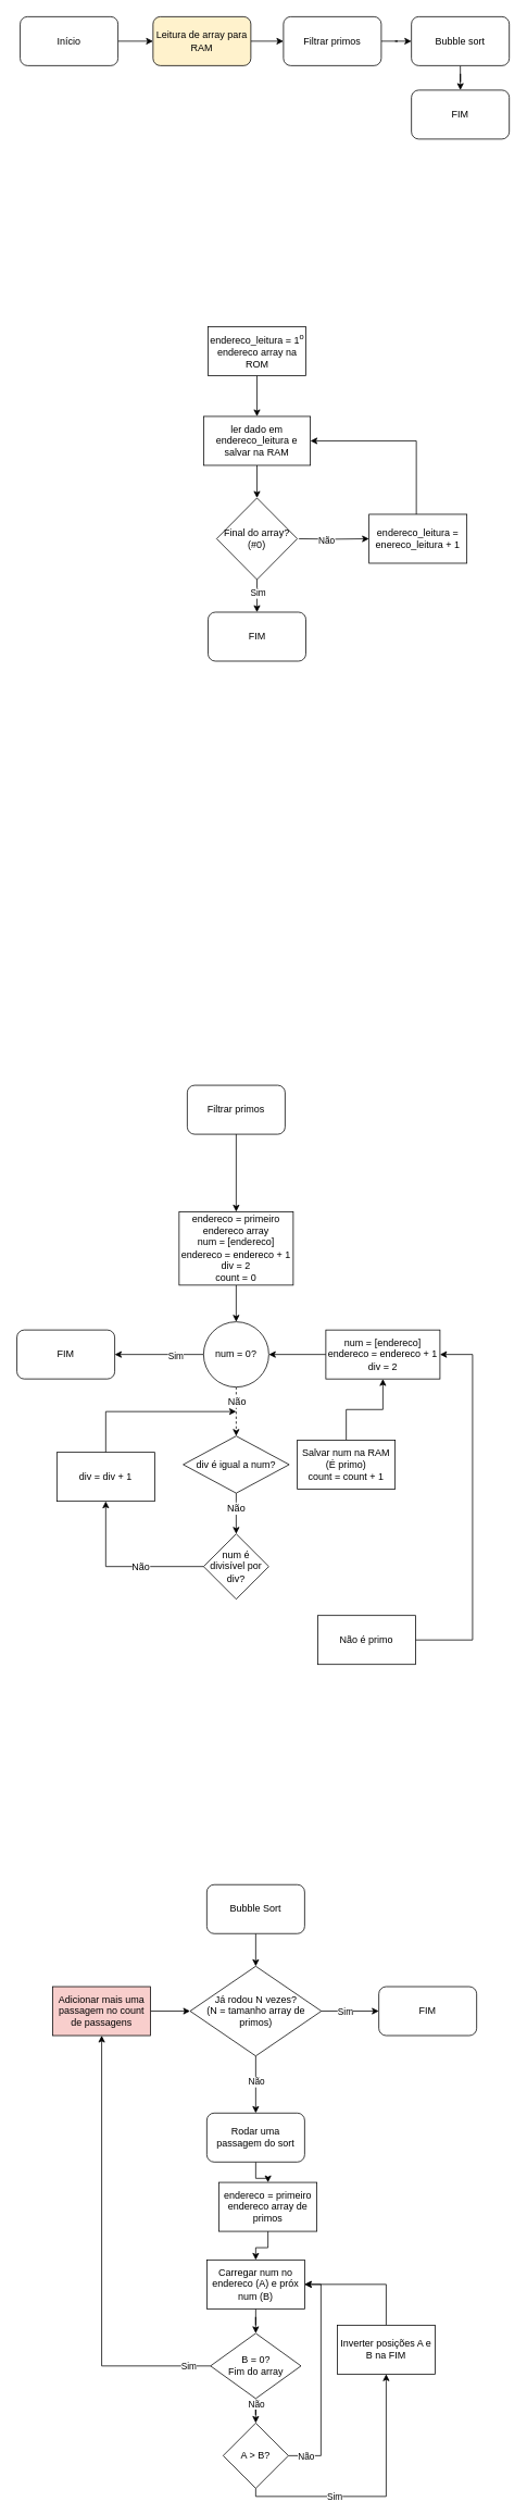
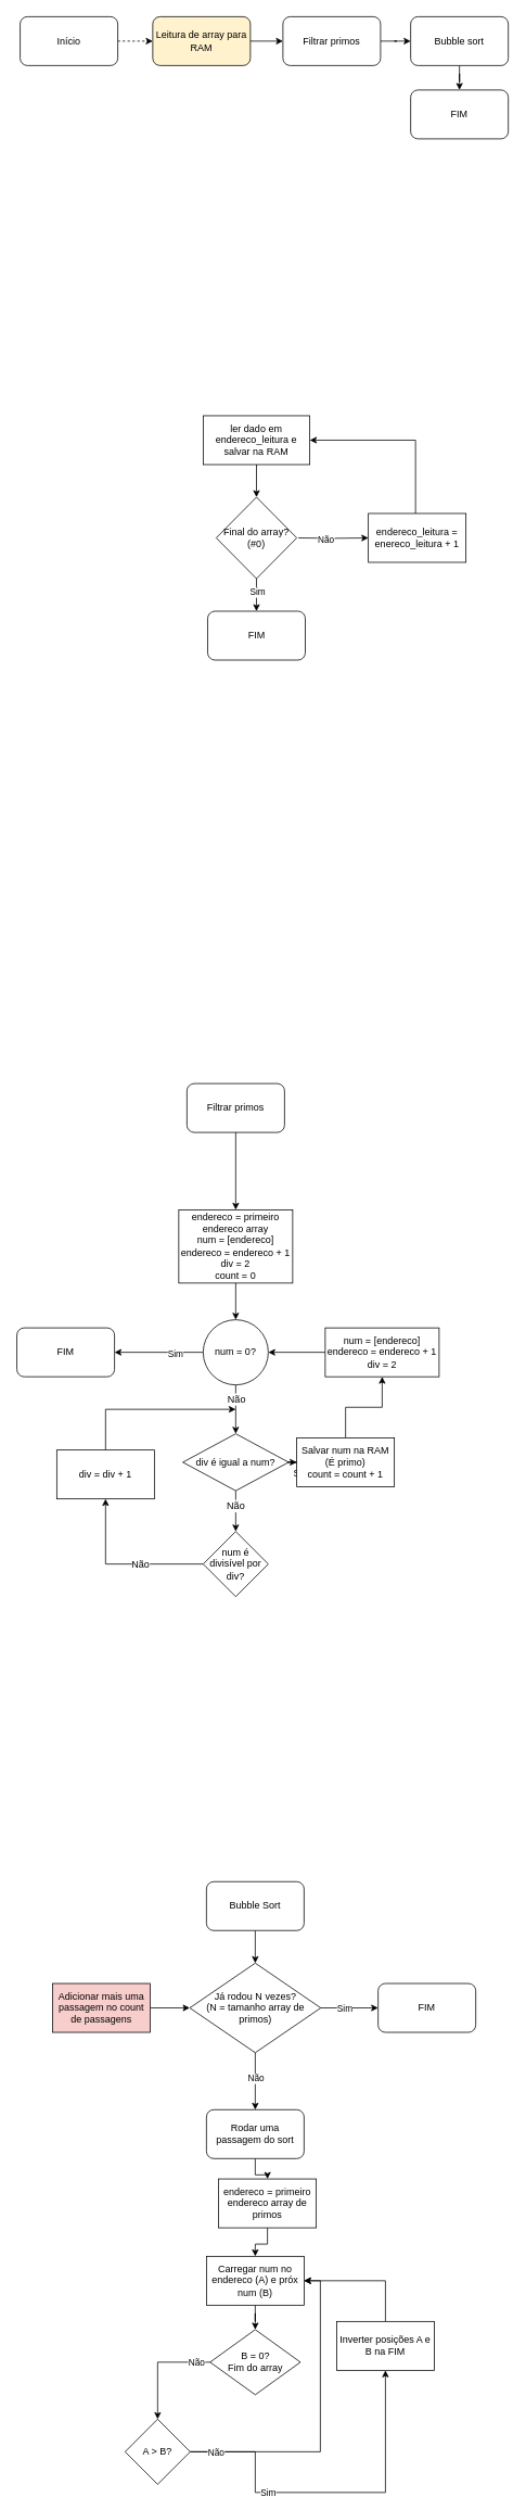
  <mxCell id="0" />
  <mxCell id="1" parent="0" />
- <mxCell id="2" value="" style="edgeStyle=orthogonalEdgeStyle;rounded=0;orthogonalLoop=1;jettySize=auto;html=1;" edge="1" parent="1" source="3" target="70"><mxGeometry relative="1" as="geometry" /></mxCell>
+ <mxCell id="2" value="" style="edgeStyle=orthogonalEdgeStyle;rounded=0;orthogonalLoop=1;jettySize=auto;html=1;dashed=1;" edge="1" parent="1" source="3" target="70"><mxGeometry relative="1" as="geometry" /></mxCell>
  <mxCell id="3" value="Início" style="rounded=1;whiteSpace=wrap;html=1;" parent="1" vertex="1"><mxGeometry x="24" y="20" width="120" height="60" as="geometry" /></mxCell>
  <mxCell id="4" value="FIM" style="rounded=1;whiteSpace=wrap;html=1;" parent="1" vertex="1"><mxGeometry x="20" y="1630" width="120" height="60" as="geometry" /></mxCell>
  <mxCell id="5" value="" style="edgeStyle=orthogonalEdgeStyle;rounded=0;orthogonalLoop=1;jettySize=auto;html=1;" parent="1" source="6" target="27" edge="1"><mxGeometry relative="1" as="geometry" /></mxCell>
  <mxCell id="6" value="endereco = primeiro endereco array&lt;br&gt;num = [endereco]&lt;br&gt;endereco = endereco + 1&lt;br&gt;div = 2&lt;br&gt;count = 0" style="rounded=0;whiteSpace=wrap;html=1;" parent="1" vertex="1"><mxGeometry x="219" y="1485" width="140" height="90" as="geometry" /></mxCell>
  <mxCell id="7" value="" style="edgeStyle=orthogonalEdgeStyle;rounded=0;orthogonalLoop=1;jettySize=auto;html=1;" parent="1" source="9" target="18" edge="1"><mxGeometry relative="1" as="geometry" /></mxCell>
  <mxCell id="8" value="Não" style="text;html=1;align=center;verticalAlign=middle;resizable=0;points=[];labelBackgroundColor=#ffffff;" parent="7" vertex="1" connectable="0"><mxGeometry x="-0.218" relative="1" as="geometry"><mxPoint as="offset" /></mxGeometry></mxCell>
  <mxCell id="9" value="num é divisível por div?" style="rhombus;whiteSpace=wrap;html=1;" parent="1" vertex="1"><mxGeometry x="249" y="1880" width="80" height="80" as="geometry" /></mxCell>
  <mxCell id="10" style="edgeStyle=orthogonalEdgeStyle;rounded=0;orthogonalLoop=1;jettySize=auto;html=1;entryX=0.5;entryY=0;entryDx=0;entryDy=0;" parent="1" source="14" target="9" edge="1"><mxGeometry relative="1" as="geometry"><Array as="points"><mxPoint x="289" y="1840" /><mxPoint x="289" y="1840" /></Array></mxGeometry></mxCell>
  <mxCell id="11" value="Não" style="text;html=1;align=center;verticalAlign=middle;resizable=0;points=[];labelBackgroundColor=#ffffff;" parent="10" vertex="1" connectable="0"><mxGeometry x="-0.263" y="-1" relative="1" as="geometry"><mxPoint as="offset" /></mxGeometry></mxCell>
+ <mxCell id="12" style="edgeStyle=orthogonalEdgeStyle;rounded=0;orthogonalLoop=1;jettySize=auto;html=1;" parent="1" source="14" target="20" edge="1"><mxGeometry relative="1" as="geometry"><mxPoint x="386" y="1960" as="targetPoint" /></mxGeometry></mxCell>
+ <mxCell id="13" value="Sim" style="text;html=1;align=center;verticalAlign=middle;resizable=0;points=[];labelBackgroundColor=#ffffff;" parent="12" vertex="1" connectable="0"><mxGeometry x="-0.297" y="1" relative="1" as="geometry"><mxPoint y="12.5" as="offset" /></mxGeometry></mxCell>
  <mxCell id="14" value="div é igual a num?" style="rhombus;whiteSpace=wrap;html=1;" parent="1" vertex="1"><mxGeometry x="224" y="1760" width="130" height="70" as="geometry" /></mxCell>
  <mxCell id="15" style="edgeStyle=orthogonalEdgeStyle;rounded=0;orthogonalLoop=1;jettySize=auto;html=1;entryX=1;entryY=0.5;entryDx=0;entryDy=0;" parent="1" source="16" target="27" edge="1"><mxGeometry relative="1" as="geometry" /></mxCell>
  <mxCell id="16" value="num = [endereco]&lt;br&gt;endereco = endereco + 1&lt;br&gt;div = 2" style="rounded=0;whiteSpace=wrap;html=1;" parent="1" vertex="1"><mxGeometry x="399" y="1630" width="140" height="60" as="geometry" /></mxCell>
  <mxCell id="17" style="edgeStyle=orthogonalEdgeStyle;rounded=0;orthogonalLoop=1;jettySize=auto;html=1;" parent="1" source="18" edge="1"><mxGeometry relative="1" as="geometry"><mxPoint x="289" y="1730" as="targetPoint" /><Array as="points"><mxPoint x="129" y="1730" /></Array></mxGeometry></mxCell>
  <mxCell id="18" value="div = div + 1" style="rounded=0;whiteSpace=wrap;html=1;" parent="1" vertex="1"><mxGeometry x="69" y="1780" width="120" height="60" as="geometry" /></mxCell>
  <mxCell id="19" style="edgeStyle=orthogonalEdgeStyle;rounded=0;orthogonalLoop=1;jettySize=auto;html=1;entryX=0.5;entryY=1;entryDx=0;entryDy=0;" parent="1" source="20" target="16" edge="1"><mxGeometry relative="1" as="geometry" /></mxCell>
  <mxCell id="20" value="Salvar num na RAM (É primo)&lt;br&gt;count = count + 1" style="rounded=0;whiteSpace=wrap;html=1;" parent="1" vertex="1"><mxGeometry x="364" y="1765" width="120" height="60" as="geometry" /></mxCell>
- <mxCell id="21" style="edgeStyle=orthogonalEdgeStyle;rounded=0;orthogonalLoop=1;jettySize=auto;html=1;entryX=1;entryY=0.5;entryDx=0;entryDy=0;" parent="1" source="22" target="16" edge="1"><mxGeometry relative="1" as="geometry"><Array as="points"><mxPoint x="579" y="2010" /><mxPoint x="579" y="1660" /></Array></mxGeometry></mxCell>
- <mxCell id="22" value="Não é primo" style="rounded=0;whiteSpace=wrap;html=1;" parent="1" vertex="1"><mxGeometry x="389" y="1980" width="120" height="60" as="geometry" /></mxCell>
- <mxCell id="23" style="edgeStyle=orthogonalEdgeStyle;rounded=0;orthogonalLoop=1;jettySize=auto;html=1;entryX=0.5;entryY=0;entryDx=0;entryDy=0;dashed=1;" parent="1" source="27" target="14" edge="1"><mxGeometry relative="1" as="geometry" /></mxCell>
+ <mxCell id="23" style="edgeStyle=orthogonalEdgeStyle;rounded=0;orthogonalLoop=1;jettySize=auto;html=1;entryX=0.5;entryY=0;entryDx=0;entryDy=0;" parent="1" source="27" target="14" edge="1"><mxGeometry relative="1" as="geometry" /></mxCell>
  <mxCell id="24" value="Não" style="text;html=1;align=center;verticalAlign=middle;resizable=0;points=[];labelBackgroundColor=#ffffff;" parent="23" vertex="1" connectable="0"><mxGeometry x="-0.308" relative="1" as="geometry"><mxPoint y="-3.79" as="offset" /></mxGeometry></mxCell>
  <mxCell id="25" value="" style="edgeStyle=orthogonalEdgeStyle;rounded=0;orthogonalLoop=1;jettySize=auto;html=1;" parent="1" source="27" target="4" edge="1"><mxGeometry relative="1" as="geometry" /></mxCell>
  <mxCell id="26" value="Sim" style="edgeLabel;html=1;align=center;verticalAlign=middle;resizable=0;points=[];" vertex="1" connectable="0" parent="25"><mxGeometry x="-0.353" y="1" relative="1" as="geometry"><mxPoint as="offset" /></mxGeometry></mxCell>
  <mxCell id="27" value="num = 0?" style="ellipse;whiteSpace=wrap;html=1;" parent="1" vertex="1"><mxGeometry x="249" y="1620" width="80" height="80" as="geometry" /></mxCell>
- <mxCell id="28" style="edgeStyle=orthogonalEdgeStyle;rounded=0;orthogonalLoop=1;jettySize=auto;html=1;" edge="1" parent="1" source="29" target="38"><mxGeometry relative="1" as="geometry" /></mxCell>
- <mxCell id="29" value="endereco_leitura = 1&lt;sup&gt;o &lt;/sup&gt;endereco array na ROM" style="rounded=0;whiteSpace=wrap;html=1;" vertex="1" parent="1"><mxGeometry x="254.5" y="400" width="120" height="60" as="geometry" /></mxCell>
  <mxCell id="30" value="" style="edgeStyle=orthogonalEdgeStyle;rounded=0;orthogonalLoop=1;jettySize=auto;html=1;" edge="1" parent="1" target="36"><mxGeometry relative="1" as="geometry"><mxPoint x="366" y="660" as="sourcePoint" /></mxGeometry></mxCell>
  <mxCell id="31" value="Não" style="edgeLabel;html=1;align=center;verticalAlign=middle;resizable=0;points=[];" vertex="1" connectable="0" parent="30"><mxGeometry x="-0.235" y="-1" relative="1" as="geometry"><mxPoint x="1" as="offset" /></mxGeometry></mxCell>
  <mxCell id="32" value="" style="edgeStyle=orthogonalEdgeStyle;rounded=0;orthogonalLoop=1;jettySize=auto;html=1;" edge="1" parent="1" source="34" target="76"><mxGeometry relative="1" as="geometry" /></mxCell>
  <mxCell id="33" value="Sim" style="edgeLabel;html=1;align=center;verticalAlign=middle;resizable=0;points=[];" vertex="1" connectable="0" parent="32"><mxGeometry x="-0.189" y="1" relative="1" as="geometry"><mxPoint as="offset" /></mxGeometry></mxCell>
  <mxCell id="34" value="Final do array? (#0)" style="rhombus;whiteSpace=wrap;html=1;" vertex="1" parent="1"><mxGeometry x="265" y="610" width="99" height="100" as="geometry" /></mxCell>
  <mxCell id="35" style="edgeStyle=orthogonalEdgeStyle;rounded=0;orthogonalLoop=1;jettySize=auto;html=1;" edge="1" parent="1" source="36" target="38"><mxGeometry relative="1" as="geometry"><mxPoint x="410" y="530" as="targetPoint" /><Array as="points"><mxPoint x="510" y="540" /></Array></mxGeometry></mxCell>
  <mxCell id="36" value="endereco_leitura = enereco_leitura + 1" style="rounded=0;whiteSpace=wrap;html=1;" vertex="1" parent="1"><mxGeometry x="452" y="630" width="120" height="60" as="geometry" /></mxCell>
  <mxCell id="37" value="" style="edgeStyle=orthogonalEdgeStyle;rounded=0;orthogonalLoop=1;jettySize=auto;html=1;" edge="1" parent="1" source="38" target="34"><mxGeometry relative="1" as="geometry" /></mxCell>
  <mxCell id="38" value="ler dado em endereco_leitura e salvar na RAM" style="rounded=0;whiteSpace=wrap;html=1;" vertex="1" parent="1"><mxGeometry x="249" y="510" width="131" height="60" as="geometry" /></mxCell>
  <mxCell id="39" value="" style="edgeStyle=orthogonalEdgeStyle;rounded=0;orthogonalLoop=1;jettySize=auto;html=1;" edge="1" parent="1" source="40" target="6"><mxGeometry relative="1" as="geometry" /></mxCell>
  <mxCell id="40" value="Filtrar primos" style="rounded=1;whiteSpace=wrap;html=1;" vertex="1" parent="1"><mxGeometry x="229" y="1330" width="120" height="60" as="geometry" /></mxCell>
  <mxCell id="41" value="" style="edgeStyle=orthogonalEdgeStyle;rounded=0;orthogonalLoop=1;jettySize=auto;html=1;" edge="1" parent="1" source="42" target="47"><mxGeometry relative="1" as="geometry" /></mxCell>
  <mxCell id="42" value="Bubble Sort" style="rounded=1;whiteSpace=wrap;html=1;" vertex="1" parent="1"><mxGeometry x="253" y="2310" width="120" height="60" as="geometry" /></mxCell>
  <mxCell id="43" value="" style="edgeStyle=orthogonalEdgeStyle;rounded=0;orthogonalLoop=1;jettySize=auto;html=1;" edge="1" parent="1" source="47" target="48"><mxGeometry relative="1" as="geometry" /></mxCell>
  <mxCell id="44" value="Sim" style="edgeLabel;html=1;align=center;verticalAlign=middle;resizable=0;points=[];" vertex="1" connectable="0" parent="43"><mxGeometry x="-0.187" relative="1" as="geometry"><mxPoint as="offset" /></mxGeometry></mxCell>
  <mxCell id="45" value="" style="edgeStyle=orthogonalEdgeStyle;rounded=0;orthogonalLoop=1;jettySize=auto;html=1;" edge="1" parent="1" source="47"><mxGeometry relative="1" as="geometry"><mxPoint x="313" y="2590" as="targetPoint" /></mxGeometry></mxCell>
  <mxCell id="46" value="Não" style="edgeLabel;html=1;align=center;verticalAlign=middle;resizable=0;points=[];" vertex="1" connectable="0" parent="45"><mxGeometry x="-0.12" relative="1" as="geometry"><mxPoint as="offset" /></mxGeometry></mxCell>
  <mxCell id="47" value="Já rodou N vezes?&lt;br&gt;(N = tamanho array de primos)" style="rhombus;whiteSpace=wrap;html=1;" vertex="1" parent="1"><mxGeometry x="232.5" y="2410" width="161" height="110" as="geometry" /></mxCell>
  <mxCell id="48" value="FIM" style="rounded=1;whiteSpace=wrap;html=1;" vertex="1" parent="1"><mxGeometry x="464" y="2435" width="120" height="60" as="geometry" /></mxCell>
  <mxCell id="49" value="" style="edgeStyle=orthogonalEdgeStyle;rounded=0;orthogonalLoop=1;jettySize=auto;html=1;" edge="1" parent="1" source="50" target="52"><mxGeometry relative="1" as="geometry" /></mxCell>
  <mxCell id="50" value="Rodar uma passagem do sort" style="rounded=1;whiteSpace=wrap;html=1;" vertex="1" parent="1"><mxGeometry x="253" y="2590" width="120" height="60" as="geometry" /></mxCell>
  <mxCell id="51" value="" style="edgeStyle=orthogonalEdgeStyle;rounded=0;orthogonalLoop=1;jettySize=auto;html=1;" edge="1" parent="1" source="52" target="54"><mxGeometry relative="1" as="geometry" /></mxCell>
  <mxCell id="52" value="endereco = primeiro endereco array de primos" style="rounded=0;whiteSpace=wrap;html=1;" vertex="1" parent="1"><mxGeometry x="268" y="2675" width="120" height="60" as="geometry" /></mxCell>
  <mxCell id="53" value="" style="edgeStyle=orthogonalEdgeStyle;rounded=0;orthogonalLoop=1;jettySize=auto;html=1;" edge="1" parent="1" source="54" target="68"><mxGeometry relative="1" as="geometry" /></mxCell>
  <mxCell id="54" value="Carregar num no endereco (A) e próx num (B)" style="rounded=0;whiteSpace=wrap;html=1;" vertex="1" parent="1"><mxGeometry x="253" y="2770" width="120" height="60" as="geometry" /></mxCell>
  <mxCell id="55" value="" style="edgeStyle=orthogonalEdgeStyle;rounded=0;orthogonalLoop=1;jettySize=auto;html=1;" edge="1" parent="1" source="59" target="61"><mxGeometry relative="1" as="geometry"><Array as="points"><mxPoint x="313" y="3060" /><mxPoint x="473" y="3060" /></Array></mxGeometry></mxCell>
  <mxCell id="56" value="Sim" style="edgeLabel;html=1;align=center;verticalAlign=middle;resizable=0;points=[];" vertex="1" connectable="0" parent="55"><mxGeometry x="-0.34" relative="1" as="geometry"><mxPoint as="offset" /></mxGeometry></mxCell>
  <mxCell id="57" style="edgeStyle=orthogonalEdgeStyle;rounded=0;orthogonalLoop=1;jettySize=auto;html=1;entryX=1;entryY=0.5;entryDx=0;entryDy=0;" edge="1" parent="1" source="59" target="54"><mxGeometry relative="1" as="geometry"><Array as="points"><mxPoint x="393" y="3010" /><mxPoint x="393" y="2800" /></Array></mxGeometry></mxCell>
  <mxCell id="58" value="Não" style="edgeLabel;html=1;align=center;verticalAlign=middle;resizable=0;points=[];" vertex="1" connectable="0" parent="57"><mxGeometry x="-0.842" y="-1" relative="1" as="geometry"><mxPoint as="offset" /></mxGeometry></mxCell>
- <mxCell id="59" value="A &amp;gt; B?" style="rhombus;whiteSpace=wrap;html=1;" vertex="1" parent="1"><mxGeometry x="273" y="2970" width="80" height="80" as="geometry" /></mxCell>
+ <mxCell id="59" value="A &amp;gt; B?" style="rhombus;whiteSpace=wrap;html=1;" vertex="1" parent="1"><mxGeometry x="153" y="2970" width="80" height="80" as="geometry" /></mxCell>
  <mxCell id="60" style="edgeStyle=orthogonalEdgeStyle;rounded=0;orthogonalLoop=1;jettySize=auto;html=1;entryX=1;entryY=0.5;entryDx=0;entryDy=0;" edge="1" parent="1" source="61" target="54"><mxGeometry relative="1" as="geometry"><Array as="points"><mxPoint x="473" y="2800" /></Array></mxGeometry></mxCell>
  <mxCell id="61" value="Inverter posições A e B na FIM" style="rounded=0;whiteSpace=wrap;html=1;" vertex="1" parent="1"><mxGeometry x="413" y="2850" width="120" height="60" as="geometry" /></mxCell>
  <mxCell id="62" value="" style="edgeStyle=orthogonalEdgeStyle;rounded=0;orthogonalLoop=1;jettySize=auto;html=1;" edge="1" parent="1" source="63" target="47"><mxGeometry relative="1" as="geometry" /></mxCell>
  <mxCell id="63" value="Adicionar mais uma passagem no count de passagens" style="rounded=0;whiteSpace=wrap;html=1;fillColor=#f8cecc;" vertex="1" parent="1"><mxGeometry x="64" y="2435" width="120" height="60" as="geometry" /></mxCell>
  <mxCell id="64" value="" style="edgeStyle=orthogonalEdgeStyle;rounded=0;orthogonalLoop=1;jettySize=auto;html=1;" edge="1" parent="1" source="68" target="59"><mxGeometry relative="1" as="geometry" /></mxCell>
  <mxCell id="65" value="Não" style="edgeLabel;html=1;align=center;verticalAlign=middle;resizable=0;points=[];" vertex="1" connectable="0" parent="64"><mxGeometry x="-0.741" relative="1" as="geometry"><mxPoint as="offset" /></mxGeometry></mxCell>
- <mxCell id="66" style="edgeStyle=orthogonalEdgeStyle;rounded=0;orthogonalLoop=1;jettySize=auto;html=1;entryX=0.5;entryY=1;entryDx=0;entryDy=0;" edge="1" parent="1" source="68" target="63"><mxGeometry relative="1" as="geometry" /></mxCell>
- <mxCell id="67" value="Sim" style="edgeLabel;html=1;align=center;verticalAlign=middle;resizable=0;points=[];" vertex="1" connectable="0" parent="66"><mxGeometry x="-0.898" relative="1" as="geometry"><mxPoint as="offset" /></mxGeometry></mxCell>
  <mxCell id="68" value="B = 0?&lt;br&gt;Fim do array" style="rhombus;whiteSpace=wrap;html=1;" vertex="1" parent="1"><mxGeometry x="257.5" y="2860" width="111" height="80" as="geometry" /></mxCell>
  <mxCell id="69" value="" style="edgeStyle=orthogonalEdgeStyle;rounded=0;orthogonalLoop=1;jettySize=auto;html=1;" edge="1" parent="1" source="70" target="72"><mxGeometry relative="1" as="geometry" /></mxCell>
  <mxCell id="70" value="Leitura de array para RAM" style="rounded=1;whiteSpace=wrap;html=1;fillColor=#fff2cc;" vertex="1" parent="1"><mxGeometry x="187" y="20" width="120" height="60" as="geometry" /></mxCell>
  <mxCell id="71" value="" style="edgeStyle=orthogonalEdgeStyle;rounded=0;orthogonalLoop=1;jettySize=auto;html=1;" edge="1" parent="1" source="72" target="74"><mxGeometry relative="1" as="geometry" /></mxCell>
  <mxCell id="72" value="Filtrar primos" style="rounded=1;whiteSpace=wrap;html=1;" vertex="1" parent="1"><mxGeometry x="347" y="20" width="120" height="60" as="geometry" /></mxCell>
  <mxCell id="73" value="" style="edgeStyle=orthogonalEdgeStyle;rounded=0;orthogonalLoop=1;jettySize=auto;html=1;" edge="1" parent="1" source="74" target="75"><mxGeometry relative="1" as="geometry" /></mxCell>
  <mxCell id="74" value="Bubble sort" style="rounded=1;whiteSpace=wrap;html=1;" vertex="1" parent="1"><mxGeometry x="504" y="20" width="120" height="60" as="geometry" /></mxCell>
  <mxCell id="75" value="FIM" style="rounded=1;whiteSpace=wrap;html=1;" vertex="1" parent="1"><mxGeometry x="504" y="110" width="120" height="60" as="geometry" /></mxCell>
  <mxCell id="76" value="FIM" style="rounded=1;whiteSpace=wrap;html=1;" vertex="1" parent="1"><mxGeometry x="254.5" y="750" width="120" height="60" as="geometry" /></mxCell>
